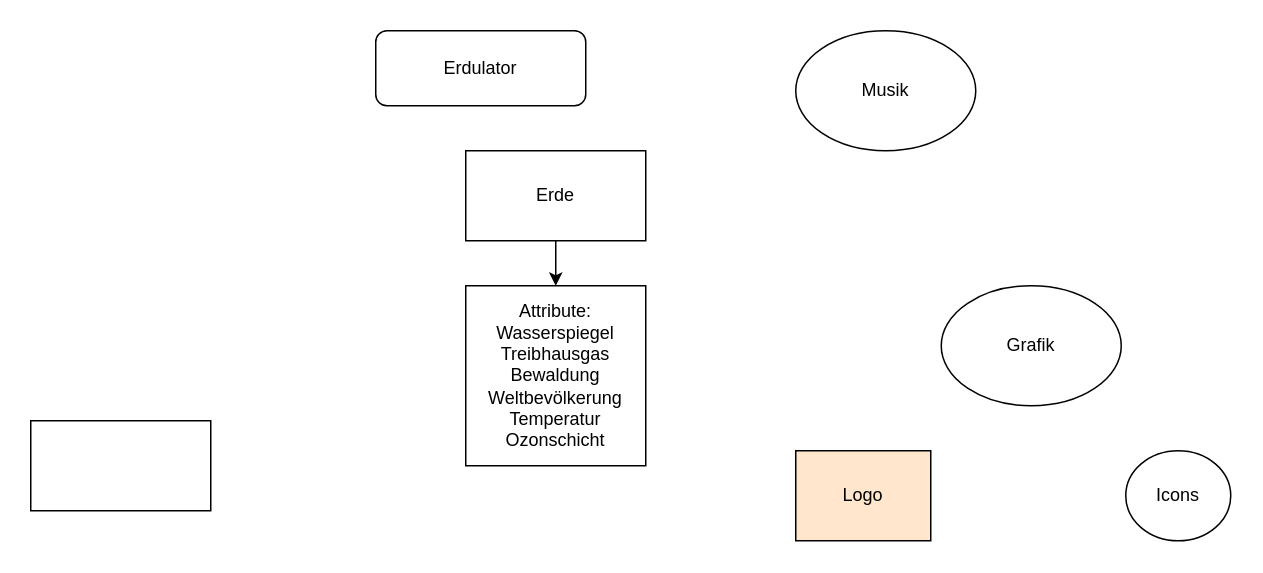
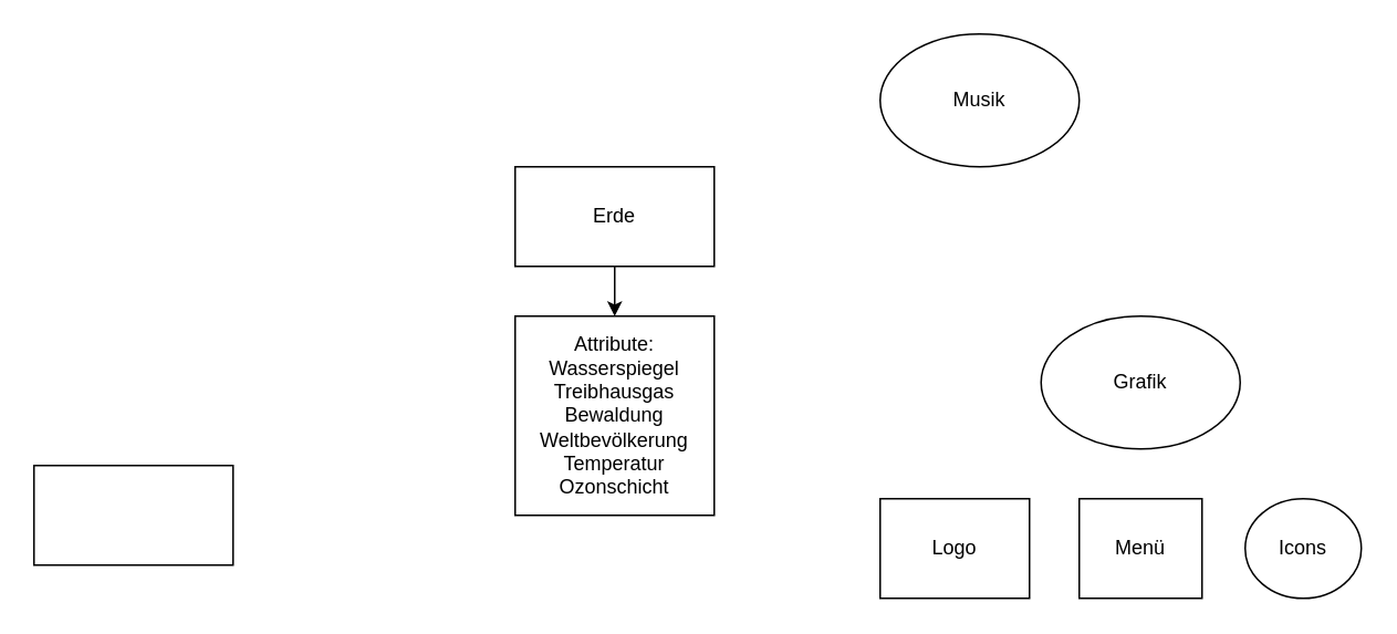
  <mxCell id="0" />
  <mxCell id="1" parent="0" />
- <mxCell id="2" value="Erdulator" style="rounded=1;whiteSpace=wrap;html=1;" vertex="1" parent="1"><mxGeometry x="250" y="20" width="140" height="50" as="geometry" /></mxCell>
- <mxCell id="3" value="Logo" style="rounded=0;whiteSpace=wrap;html=1;fillColor=#ffe6cc;" vertex="1" parent="1"><mxGeometry x="530" y="300" width="90" height="60" as="geometry" /></mxCell>
+ <mxCell id="3" value="Logo" style="rounded=0;whiteSpace=wrap;html=1;" vertex="1" parent="1"><mxGeometry x="530" y="300" width="90" height="60" as="geometry" /></mxCell>
  <mxCell id="4" value="Musik" style="ellipse;whiteSpace=wrap;html=1;" vertex="1" parent="1"><mxGeometry x="530" y="20" width="120" height="80" as="geometry" /></mxCell>
  <mxCell id="5" value="Grafik" style="ellipse;whiteSpace=wrap;html=1;" vertex="1" parent="1"><mxGeometry x="627" y="190" width="120" height="80" as="geometry" /></mxCell>
  <mxCell id="6" value="Icons" style="ellipse;whiteSpace=wrap;html=1;" vertex="1" parent="1"><mxGeometry x="750" y="300" width="70" height="60" as="geometry" /></mxCell>
  <mxCell id="7" value="" style="rounded=0;whiteSpace=wrap;html=1;" vertex="1" parent="1"><mxGeometry x="20" y="280" width="120" height="60" as="geometry" /></mxCell>
+ <mxCell id="8" value="Menü" style="rounded=0;whiteSpace=wrap;html=1;" vertex="1" parent="1"><mxGeometry x="650" y="300" width="74" height="60" as="geometry" /></mxCell>
  <mxCell id="9" value="Erde" style="rounded=0;whiteSpace=wrap;html=1;" vertex="1" parent="1"><mxGeometry x="310" y="100" width="120" height="60" as="geometry" /></mxCell>
  <mxCell id="10" value="Attribute:&lt;br&gt;Wasserspiegel&lt;br&gt;Treibhausgas&lt;br&gt;Bewaldung&lt;br&gt;Weltbevölkerung&lt;br&gt;Temperatur&lt;br&gt;Ozonschicht" style="rounded=0;whiteSpace=wrap;html=1;" vertex="1" parent="1"><mxGeometry x="310" y="190" width="120" height="120" as="geometry" /></mxCell>
  <mxCell id="11" value="" style="endArrow=classic;html=1;rounded=0;exitX=0.5;exitY=1;exitDx=0;exitDy=0;entryX=0.5;entryY=0;entryDx=0;entryDy=0;" edge="1" parent="1" source="9" target="10"><mxGeometry width="50" height="50" relative="1" as="geometry"><mxPoint x="380" y="260" as="sourcePoint" /><mxPoint x="430" y="210" as="targetPoint" /></mxGeometry></mxCell>
